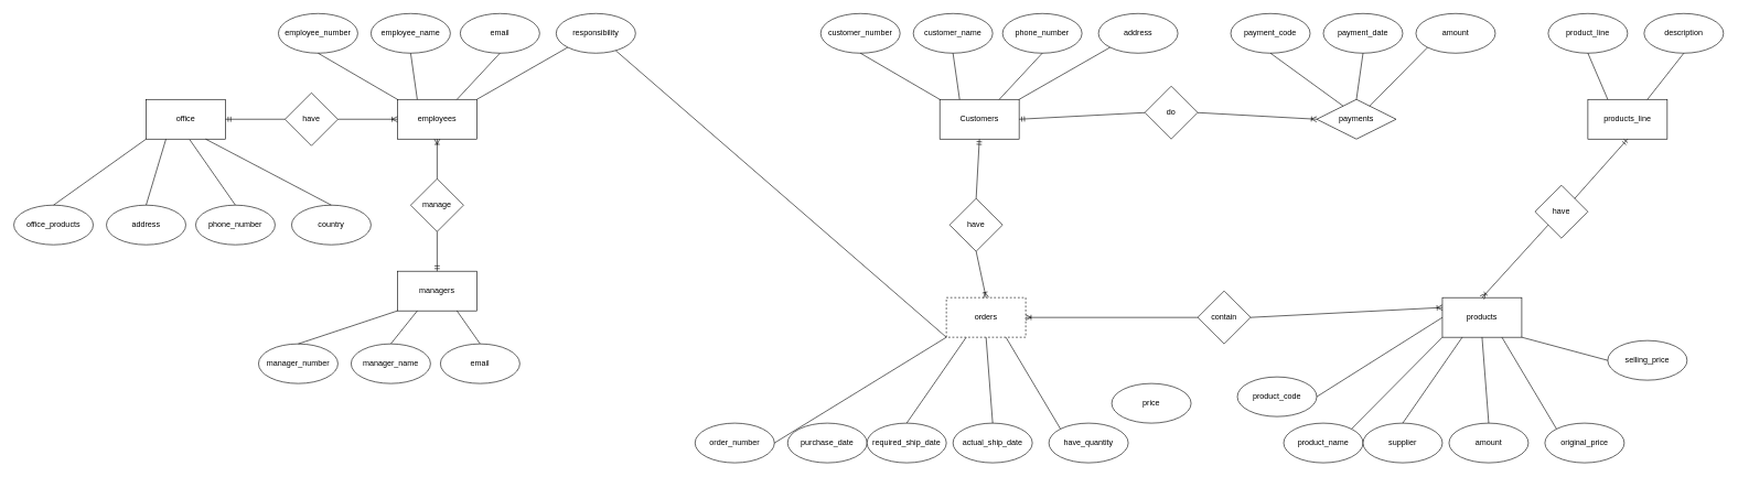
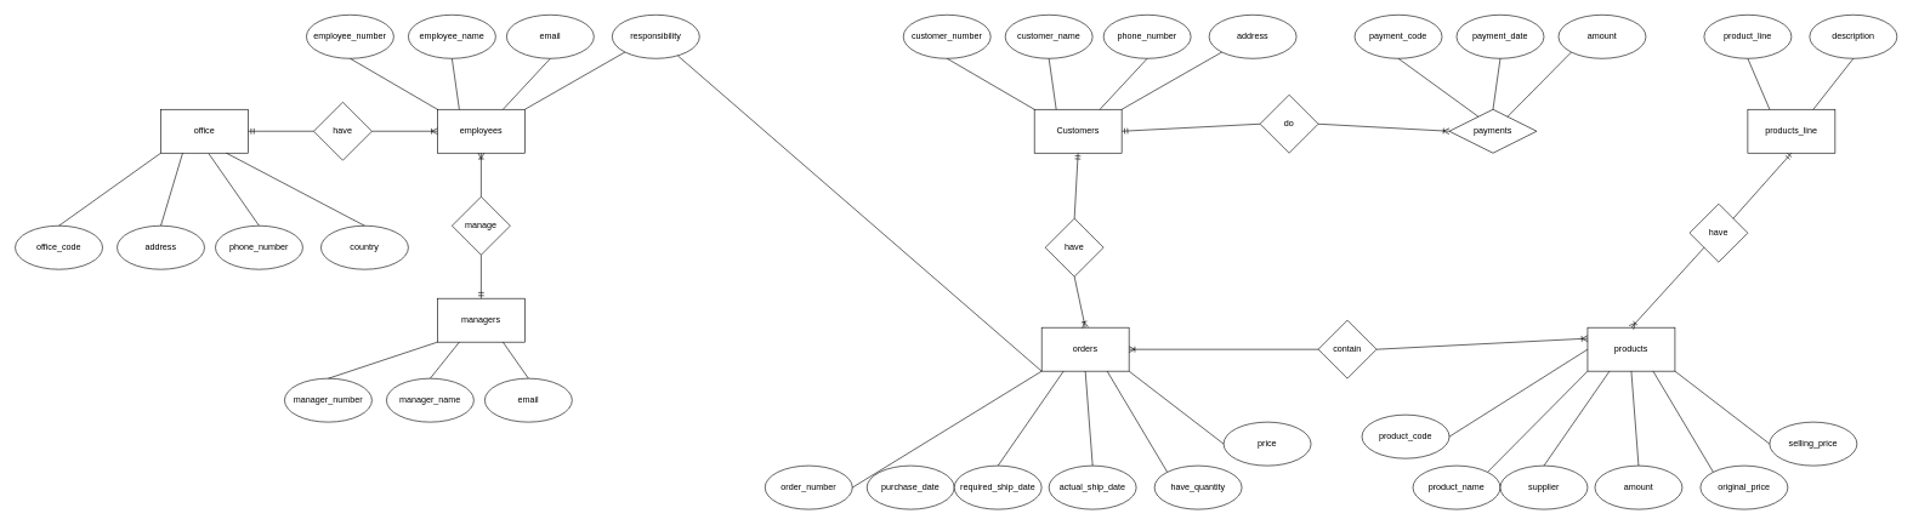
  <mxCell id="0" />
  <mxCell id="1" parent="0" />
  <mxCell id="2" value="Customers" style="rounded=0;whiteSpace=wrap;html=1;" vertex="1" parent="1"><mxGeometry x="1420" y="150" width="120" height="60" as="geometry" /></mxCell>
  <mxCell id="3" value="customer_number" style="ellipse;whiteSpace=wrap;html=1;" vertex="1" parent="1"><mxGeometry x="1240" y="20" width="120" height="60" as="geometry" /></mxCell>
  <mxCell id="4" value="customer_name" style="ellipse;whiteSpace=wrap;html=1;" vertex="1" parent="1"><mxGeometry x="1380" y="20" width="120" height="60" as="geometry" /></mxCell>
  <mxCell id="5" value="phone_number" style="ellipse;whiteSpace=wrap;html=1;" vertex="1" parent="1"><mxGeometry x="1515" y="20" width="120" height="60" as="geometry" /></mxCell>
  <mxCell id="6" value="address" style="ellipse;whiteSpace=wrap;html=1;" vertex="1" parent="1"><mxGeometry x="1660" y="20" width="120" height="60" as="geometry" /></mxCell>
  <mxCell id="7" value="" style="endArrow=none;html=1;entryX=0.5;entryY=1;entryDx=0;entryDy=0;exitX=0;exitY=0;exitDx=0;exitDy=0;endFill=0;" edge="1" parent="1" source="2" target="3"><mxGeometry width="50" height="50" relative="1" as="geometry"><mxPoint x="1500" y="160" as="sourcePoint" /><mxPoint x="1550" y="110" as="targetPoint" /></mxGeometry></mxCell>
  <mxCell id="8" value="" style="endArrow=none;html=1;entryX=0.5;entryY=1;entryDx=0;entryDy=0;exitX=0.25;exitY=0;exitDx=0;exitDy=0;endFill=0;" edge="1" parent="1" source="2" target="4"><mxGeometry width="50" height="50" relative="1" as="geometry"><mxPoint x="1590" y="170" as="sourcePoint" /><mxPoint x="1470" y="100" as="targetPoint" /></mxGeometry></mxCell>
  <mxCell id="9" value="" style="endArrow=none;html=1;entryX=0.5;entryY=1;entryDx=0;entryDy=0;exitX=0.75;exitY=0;exitDx=0;exitDy=0;endFill=0;" edge="1" parent="1" source="2" target="5"><mxGeometry width="50" height="50" relative="1" as="geometry"><mxPoint x="1600" y="170" as="sourcePoint" /><mxPoint x="1590" y="100" as="targetPoint" /></mxGeometry></mxCell>
  <mxCell id="10" value="" style="endArrow=none;html=1;entryX=0;entryY=1;entryDx=0;entryDy=0;exitX=1;exitY=0;exitDx=0;exitDy=0;endFill=0;" edge="1" parent="1" source="2" target="6"><mxGeometry width="50" height="50" relative="1" as="geometry"><mxPoint x="1590" y="180" as="sourcePoint" /><mxPoint x="1655" y="110" as="targetPoint" /></mxGeometry></mxCell>
  <mxCell id="11" value="products_line" style="rounded=0;whiteSpace=wrap;html=1;" vertex="1" parent="1"><mxGeometry x="2400" y="150" width="120" height="60" as="geometry" /></mxCell>
  <mxCell id="12" value="product_line" style="ellipse;whiteSpace=wrap;html=1;" vertex="1" parent="1"><mxGeometry x="2340" y="20" width="120" height="60" as="geometry" /></mxCell>
  <mxCell id="13" value="description" style="ellipse;whiteSpace=wrap;html=1;" vertex="1" parent="1"><mxGeometry x="2485" y="20" width="120" height="60" as="geometry" /></mxCell>
  <mxCell id="14" value="" style="endArrow=none;html=1;entryX=0.5;entryY=1;entryDx=0;entryDy=0;exitX=0.25;exitY=0;exitDx=0;exitDy=0;endFill=0;" edge="1" parent="1" source="11" target="12"><mxGeometry width="50" height="50" relative="1" as="geometry"><mxPoint x="2320" y="150" as="sourcePoint" /><mxPoint x="2370" y="100" as="targetPoint" /></mxGeometry></mxCell>
  <mxCell id="15" value="" style="endArrow=none;html=1;entryX=0.5;entryY=1;entryDx=0;entryDy=0;exitX=0.75;exitY=0;exitDx=0;exitDy=0;endFill=0;" edge="1" parent="1" source="11" target="13"><mxGeometry width="50" height="50" relative="1" as="geometry"><mxPoint x="2550" y="160" as="sourcePoint" /><mxPoint x="2520" y="90" as="targetPoint" /></mxGeometry></mxCell>
  <mxCell id="16" value="products" style="rounded=0;whiteSpace=wrap;html=1;" vertex="1" parent="1"><mxGeometry x="2180" y="450" width="120" height="60" as="geometry" /></mxCell>
  <mxCell id="17" value="product_code" style="ellipse;whiteSpace=wrap;html=1;" vertex="1" parent="1"><mxGeometry x="1870" y="570" width="120" height="60" as="geometry" /></mxCell>
  <mxCell id="18" value="product_name" style="ellipse;whiteSpace=wrap;html=1;" vertex="1" parent="1"><mxGeometry x="1940" y="640" width="120" height="60" as="geometry" /></mxCell>
  <mxCell id="19" value="supplier" style="ellipse;whiteSpace=wrap;html=1;" vertex="1" parent="1"><mxGeometry x="2060" y="640" width="120" height="60" as="geometry" /></mxCell>
  <mxCell id="20" value="original_price" style="ellipse;whiteSpace=wrap;html=1;" vertex="1" parent="1"><mxGeometry x="2335" y="640" width="120" height="60" as="geometry" /></mxCell>
  <mxCell id="21" value="amount" style="ellipse;whiteSpace=wrap;html=1;" vertex="1" parent="1"><mxGeometry x="2190" y="640" width="120" height="60" as="geometry" /></mxCell>
- <mxCell id="22" value="selling_price" style="ellipse;whiteSpace=wrap;html=1;" vertex="1" parent="1"><mxGeometry x="2430" y="515" width="120" height="60" as="geometry" /></mxCell>
+ <mxCell id="22" value="selling_price" style="ellipse;whiteSpace=wrap;html=1;" vertex="1" parent="1"><mxGeometry x="2430" y="580" width="120" height="60" as="geometry" /></mxCell>
  <mxCell id="23" value="" style="endArrow=none;html=1;entryX=1;entryY=0.5;entryDx=0;entryDy=0;exitX=0;exitY=0.5;exitDx=0;exitDy=0;endFill=0;" edge="1" parent="1" source="16" target="17"><mxGeometry width="50" height="50" relative="1" as="geometry"><mxPoint x="2240" y="450" as="sourcePoint" /><mxPoint x="2120" y="380" as="targetPoint" /></mxGeometry></mxCell>
  <mxCell id="24" value="" style="endArrow=none;html=1;entryX=1;entryY=0;entryDx=0;entryDy=0;exitX=0;exitY=1;exitDx=0;exitDy=0;endFill=0;" edge="1" parent="1" source="16" target="18"><mxGeometry width="50" height="50" relative="1" as="geometry"><mxPoint x="2190" y="490" as="sourcePoint" /><mxPoint x="2080" y="500" as="targetPoint" /></mxGeometry></mxCell>
  <mxCell id="25" value="" style="endArrow=none;html=1;entryX=0.5;entryY=0;entryDx=0;entryDy=0;exitX=0.25;exitY=1;exitDx=0;exitDy=0;endFill=0;" edge="1" parent="1" source="16" target="19"><mxGeometry width="50" height="50" relative="1" as="geometry"><mxPoint x="2227.57" y="530" as="sourcePoint" /><mxPoint x="2149.996" y="558.787" as="targetPoint" /></mxGeometry></mxCell>
  <mxCell id="26" value="" style="endArrow=none;html=1;entryX=0.5;entryY=0;entryDx=0;entryDy=0;exitX=0.5;exitY=1;exitDx=0;exitDy=0;endFill=0;" edge="1" parent="1" source="16" target="21"><mxGeometry width="50" height="50" relative="1" as="geometry"><mxPoint x="2290" y="525" as="sourcePoint" /><mxPoint x="2260" y="575" as="targetPoint" /></mxGeometry></mxCell>
  <mxCell id="27" value="" style="endArrow=none;html=1;entryX=0;entryY=0;entryDx=0;entryDy=0;exitX=0.75;exitY=1;exitDx=0;exitDy=0;endFill=0;" edge="1" parent="1" source="16" target="20"><mxGeometry width="50" height="50" relative="1" as="geometry"><mxPoint x="2350" y="500" as="sourcePoint" /><mxPoint x="2400" y="560" as="targetPoint" /></mxGeometry></mxCell>
  <mxCell id="28" value="" style="endArrow=none;html=1;entryX=0;entryY=0.5;entryDx=0;entryDy=0;endFill=0;exitX=1;exitY=1;exitDx=0;exitDy=0;" edge="1" parent="1" source="16" target="22"><mxGeometry width="50" height="50" relative="1" as="geometry"><mxPoint x="2290" y="484" as="sourcePoint" /><mxPoint x="2450.004" y="493.787" as="targetPoint" /></mxGeometry></mxCell>
- <mxCell id="29" value="orders" style="rounded=0;whiteSpace=wrap;html=1;dashed=1;" vertex="1" parent="1"><mxGeometry x="1430" y="450" width="120" height="60" as="geometry" /></mxCell>
+ <mxCell id="29" value="orders" style="rounded=0;whiteSpace=wrap;html=1;" vertex="1" parent="1"><mxGeometry x="1430" y="450" width="120" height="60" as="geometry" /></mxCell>
  <mxCell id="30" value="order_number" style="ellipse;whiteSpace=wrap;html=1;" vertex="1" parent="1"><mxGeometry x="1050" y="640" width="120" height="60" as="geometry" /></mxCell>
  <mxCell id="31" value="purchase_date" style="ellipse;whiteSpace=wrap;html=1;" vertex="1" parent="1"><mxGeometry x="1190" y="640" width="120" height="60" as="geometry" /></mxCell>
  <mxCell id="32" value="required_ship_date" style="ellipse;whiteSpace=wrap;html=1;" vertex="1" parent="1"><mxGeometry x="1310" y="640" width="120" height="60" as="geometry" /></mxCell>
  <mxCell id="33" value="have_quantity" style="ellipse;whiteSpace=wrap;html=1;" vertex="1" parent="1"><mxGeometry x="1585" y="640" width="120" height="60" as="geometry" /></mxCell>
  <mxCell id="34" value="actual_ship_date" style="ellipse;whiteSpace=wrap;html=1;" vertex="1" parent="1"><mxGeometry y="640" width="120" height="60" as="geometry" x="1440" /></mxCell>
  <mxCell id="35" value="price" style="ellipse;whiteSpace=wrap;html=1;" vertex="1" parent="1"><mxGeometry x="1680" y="580" width="120" height="60" as="geometry" /></mxCell>
  <mxCell id="36" value="" style="endArrow=none;html=1;entryX=1;entryY=0.5;entryDx=0;entryDy=0;exitX=0;exitY=1;exitDx=0;exitDy=0;endFill=0;" edge="1" source="29" target="30" parent="1"><mxGeometry width="50" height="50" relative="1" as="geometry"><mxPoint x="1490" y="450" as="sourcePoint" /><mxPoint x="1370" y="380" as="targetPoint" /></mxGeometry></mxCell>
  <mxCell id="37" value="" style="endArrow=none;html=1;exitX=0;exitY=1;exitDx=0;exitDy=0;endFill=0;" edge="1" source="29" target="53" parent="1"><mxGeometry width="50" height="50" relative="1" as="geometry"><mxPoint y="490" as="sourcePoint" x="1440" /><mxPoint x="1330" y="500" as="targetPoint" /></mxGeometry></mxCell>
  <mxCell id="38" value="" style="endArrow=none;html=1;entryX=0.5;entryY=0;entryDx=0;entryDy=0;exitX=0.25;exitY=1;exitDx=0;exitDy=0;endFill=0;" edge="1" source="29" target="32" parent="1"><mxGeometry width="50" height="50" relative="1" as="geometry"><mxPoint x="1477.57" y="530" as="sourcePoint" /><mxPoint x="1399.996" y="558.787" as="targetPoint" /></mxGeometry></mxCell>
  <mxCell id="39" value="" style="endArrow=none;html=1;entryX=0.5;entryY=0;entryDx=0;entryDy=0;exitX=0.5;exitY=1;exitDx=0;exitDy=0;endFill=0;" edge="1" source="29" target="34" parent="1"><mxGeometry width="50" height="50" relative="1" as="geometry"><mxPoint x="1540" y="525" as="sourcePoint" /><mxPoint x="1510" y="575" as="targetPoint" /></mxGeometry></mxCell>
  <mxCell id="40" value="" style="endArrow=none;html=1;entryX=0;entryY=0;entryDx=0;entryDy=0;exitX=0.75;exitY=1;exitDx=0;exitDy=0;endFill=0;" edge="1" source="29" target="33" parent="1"><mxGeometry width="50" height="50" relative="1" as="geometry"><mxPoint x="1600" y="500" as="sourcePoint" /><mxPoint x="1650" y="560" as="targetPoint" /></mxGeometry></mxCell>
+ <mxCell id="41" value="" style="endArrow=none;html=1;entryX=0;entryY=0.5;entryDx=0;entryDy=0;endFill=0;exitX=1;exitY=1;exitDx=0;exitDy=0;" edge="1" source="29" target="35" parent="1"><mxGeometry width="50" height="50" relative="1" as="geometry"><mxPoint x="1540" y="484" as="sourcePoint" /><mxPoint x="1700.004" y="493.787" as="targetPoint" /></mxGeometry></mxCell>
  <mxCell id="42" value="payments" style="rhombus;whiteSpace=wrap;html=1;" vertex="1" parent="1"><mxGeometry x="1990" y="150" width="120" height="60" as="geometry" /></mxCell>
  <mxCell id="43" value="payment_code" style="ellipse;whiteSpace=wrap;html=1;" vertex="1" parent="1"><mxGeometry x="1860" y="20" width="120" height="60" as="geometry" /></mxCell>
  <mxCell id="44" value="payment_date" style="ellipse;whiteSpace=wrap;html=1;" vertex="1" parent="1"><mxGeometry x="2000" y="20" width="120" height="60" as="geometry" /></mxCell>
  <mxCell id="45" value="" style="endArrow=none;html=1;entryX=0.5;entryY=1;entryDx=0;entryDy=0;exitX=0.25;exitY=0;exitDx=0;exitDy=0;endFill=0;" edge="1" source="42" target="43" parent="1"><mxGeometry width="50" height="50" relative="1" as="geometry"><mxPoint x="1910" y="150" as="sourcePoint" /><mxPoint x="1960" y="100" as="targetPoint" /></mxGeometry></mxCell>
  <mxCell id="46" value="" style="endArrow=none;html=1;entryX=0.5;entryY=1;entryDx=0;entryDy=0;exitX=0.5;exitY=0;exitDx=0;exitDy=0;endFill=0;" edge="1" source="42" target="44" parent="1"><mxGeometry width="50" height="50" relative="1" as="geometry"><mxPoint x="2140" y="160" as="sourcePoint" /><mxPoint x="2110" y="90" as="targetPoint" /></mxGeometry></mxCell>
  <mxCell id="47" value="amount" style="ellipse;whiteSpace=wrap;html=1;" vertex="1" parent="1"><mxGeometry x="2140" y="20" width="120" height="60" as="geometry" /></mxCell>
  <mxCell id="48" value="" style="endArrow=none;html=1;entryX=0;entryY=1;entryDx=0;entryDy=0;exitX=0.75;exitY=0;exitDx=0;exitDy=0;endFill=0;" edge="1" parent="1" source="42" target="47"><mxGeometry width="50" height="50" relative="1" as="geometry"><mxPoint x="2150" y="160" as="sourcePoint" /><mxPoint x="2130" y="90" as="targetPoint" /></mxGeometry></mxCell>
  <mxCell id="49" value="employees" style="rounded=0;whiteSpace=wrap;html=1;" vertex="1" parent="1"><mxGeometry x="600" y="150" width="120" height="60" as="geometry" /></mxCell>
  <mxCell id="50" value="employee_number" style="ellipse;whiteSpace=wrap;html=1;" vertex="1" parent="1"><mxGeometry x="420" y="20" width="120" height="60" as="geometry" /></mxCell>
  <mxCell id="51" value="employee_name" style="ellipse;whiteSpace=wrap;html=1;" vertex="1" parent="1"><mxGeometry x="560" y="20" width="120" height="60" as="geometry" /></mxCell>
  <mxCell id="52" value="email" style="ellipse;whiteSpace=wrap;html=1;" vertex="1" parent="1"><mxGeometry x="695" y="20" width="120" height="60" as="geometry" /></mxCell>
  <mxCell id="53" value="responsibility" style="ellipse;whiteSpace=wrap;html=1;" vertex="1" parent="1"><mxGeometry x="840" y="20" width="120" height="60" as="geometry" /></mxCell>
  <mxCell id="54" value="" style="endArrow=none;html=1;entryX=0.5;entryY=1;entryDx=0;entryDy=0;exitX=0;exitY=0;exitDx=0;exitDy=0;endFill=0;" edge="1" source="49" target="50" parent="1"><mxGeometry width="50" height="50" relative="1" as="geometry"><mxPoint x="680" y="160" as="sourcePoint" /><mxPoint x="730" y="110" as="targetPoint" /></mxGeometry></mxCell>
  <mxCell id="55" value="" style="endArrow=none;html=1;entryX=0.5;entryY=1;entryDx=0;entryDy=0;exitX=0.25;exitY=0;exitDx=0;exitDy=0;endFill=0;" edge="1" source="49" target="51" parent="1"><mxGeometry width="50" height="50" relative="1" as="geometry"><mxPoint x="770" y="170" as="sourcePoint" /><mxPoint x="650" y="100" as="targetPoint" /></mxGeometry></mxCell>
  <mxCell id="56" value="" style="endArrow=none;html=1;entryX=0.5;entryY=1;entryDx=0;entryDy=0;exitX=0.75;exitY=0;exitDx=0;exitDy=0;endFill=0;" edge="1" source="49" target="52" parent="1"><mxGeometry width="50" height="50" relative="1" as="geometry"><mxPoint x="780" y="170" as="sourcePoint" /><mxPoint x="770" y="100" as="targetPoint" /></mxGeometry></mxCell>
  <mxCell id="57" value="" style="endArrow=none;html=1;entryX=0;entryY=1;entryDx=0;entryDy=0;exitX=1;exitY=0;exitDx=0;exitDy=0;endFill=0;" edge="1" source="49" target="53" parent="1"><mxGeometry width="50" height="50" relative="1" as="geometry"><mxPoint x="770" y="180" as="sourcePoint" /><mxPoint x="835" y="110" as="targetPoint" /></mxGeometry></mxCell>
  <mxCell id="58" value="office" style="rounded=0;whiteSpace=wrap;html=1;" vertex="1" parent="1"><mxGeometry x="220" y="150" width="120" height="60" as="geometry" /></mxCell>
- <mxCell id="59" value="office_products" style="ellipse;whiteSpace=wrap;html=1;" vertex="1" parent="1"><mxGeometry x="20" y="310" width="120" height="60" as="geometry" /></mxCell>
+ <mxCell id="59" value="office_code" style="ellipse;whiteSpace=wrap;html=1;" vertex="1" parent="1"><mxGeometry x="20" y="310" width="120" height="60" as="geometry" /></mxCell>
  <mxCell id="60" value="address" style="ellipse;whiteSpace=wrap;html=1;" vertex="1" parent="1"><mxGeometry x="160" y="310" width="120" height="60" as="geometry" /></mxCell>
  <mxCell id="61" value="phone_number" style="ellipse;whiteSpace=wrap;html=1;" vertex="1" parent="1"><mxGeometry x="295" y="310" width="120" height="60" as="geometry" /></mxCell>
  <mxCell id="62" value="country" style="ellipse;whiteSpace=wrap;html=1;" vertex="1" parent="1"><mxGeometry x="440" y="310" width="120" height="60" as="geometry" /></mxCell>
  <mxCell id="63" value="" style="endArrow=none;html=1;entryX=0.5;entryY=0;entryDx=0;entryDy=0;exitX=0;exitY=1;exitDx=0;exitDy=0;endFill=0;" edge="1" parent="1" source="58" target="59"><mxGeometry width="50" height="50" relative="1" as="geometry"><mxPoint x="210" y="260" as="sourcePoint" /><mxPoint x="260" y="210" as="targetPoint" /></mxGeometry></mxCell>
  <mxCell id="64" value="" style="endArrow=none;html=1;entryX=0.5;entryY=0;entryDx=0;entryDy=0;exitX=0.25;exitY=1;exitDx=0;exitDy=0;endFill=0;" edge="1" parent="1" source="58" target="60"><mxGeometry width="50" height="50" relative="1" as="geometry"><mxPoint x="230" y="220" as="sourcePoint" /><mxPoint x="90" y="320" as="targetPoint" /></mxGeometry></mxCell>
  <mxCell id="65" value="" style="endArrow=none;html=1;entryX=0.5;entryY=0;entryDx=0;entryDy=0;exitX=0.549;exitY=1.014;exitDx=0;exitDy=0;endFill=0;exitPerimeter=0;" edge="1" parent="1" source="58" target="61"><mxGeometry width="50" height="50" relative="1" as="geometry"><mxPoint x="260" y="220" as="sourcePoint" /><mxPoint x="230" y="320" as="targetPoint" /></mxGeometry></mxCell>
  <mxCell id="66" value="" style="endArrow=none;html=1;entryX=0.5;entryY=0;entryDx=0;entryDy=0;exitX=0.75;exitY=1;exitDx=0;exitDy=0;endFill=0;" edge="1" parent="1" source="58" target="62"><mxGeometry width="50" height="50" relative="1" as="geometry"><mxPoint x="350.88" y="220.84" as="sourcePoint" /><mxPoint x="420" y="320" as="targetPoint" /></mxGeometry></mxCell>
  <mxCell id="67" value="have" style="rhombus;whiteSpace=wrap;html=1;" vertex="1" parent="1"><mxGeometry x="1435" y="300" width="80" height="80" as="geometry" /></mxCell>
  <mxCell id="68" value="" style="endArrow=ERmandOne;html=1;entryX=0.5;entryY=1;entryDx=0;entryDy=0;exitX=0.5;exitY=0;exitDx=0;exitDy=0;endFill=0;" edge="1" parent="1" source="67" target="2"><mxGeometry width="50" height="50" relative="1" as="geometry"><mxPoint x="1450" y="370" as="sourcePoint" /><mxPoint x="1500" y="320" as="targetPoint" /></mxGeometry></mxCell>
  <mxCell id="69" value="" style="endArrow=ERoneToMany;html=1;entryX=0.5;entryY=0;entryDx=0;entryDy=0;exitX=0.5;exitY=1;exitDx=0;exitDy=0;endFill=0;" edge="1" parent="1" source="67" target="29"><mxGeometry width="50" height="50" relative="1" as="geometry"><mxPoint x="1450" y="370" as="sourcePoint" /><mxPoint x="1500" y="320" as="targetPoint" /></mxGeometry></mxCell>
  <mxCell id="70" value="do" style="rhombus;whiteSpace=wrap;html=1;" vertex="1" parent="1"><mxGeometry x="1730" y="130" width="80" height="80" as="geometry" /></mxCell>
  <mxCell id="71" value="" style="endArrow=ERmandOne;html=1;exitX=0;exitY=0.5;exitDx=0;exitDy=0;entryX=1;entryY=0.5;entryDx=0;entryDy=0;endFill=0;" edge="1" parent="1" source="70" target="2"><mxGeometry width="50" height="50" relative="1" as="geometry"><mxPoint x="1710" y="200" as="sourcePoint" /><mxPoint x="1760" y="150" as="targetPoint" /></mxGeometry></mxCell>
  <mxCell id="72" value="" style="endArrow=ERoneToMany;html=1;exitX=1;exitY=0.5;exitDx=0;exitDy=0;entryX=0;entryY=0.5;entryDx=0;entryDy=0;endFill=0;" edge="1" parent="1" source="70" target="42"><mxGeometry width="50" height="50" relative="1" as="geometry"><mxPoint x="1810" y="240" as="sourcePoint" /><mxPoint x="1620" y="250" as="targetPoint" /></mxGeometry></mxCell>
  <mxCell id="73" value="contain" style="rhombus;whiteSpace=wrap;html=1;" vertex="1" parent="1"><mxGeometry x="1810" y="440" width="80" height="80" as="geometry" /></mxCell>
  <mxCell id="74" value="" style="endArrow=ERoneToMany;html=1;entryX=0;entryY=0.25;entryDx=0;entryDy=0;exitX=1;exitY=0.5;exitDx=0;exitDy=0;endFill=0;" edge="1" parent="1" source="73" target="16"><mxGeometry width="50" height="50" relative="1" as="geometry"><mxPoint x="1840" y="560" as="sourcePoint" /><mxPoint x="1890" y="510" as="targetPoint" /></mxGeometry></mxCell>
  <mxCell id="75" value="" style="endArrow=ERoneToMany;html=1;entryX=1;entryY=0.5;entryDx=0;entryDy=0;exitX=0;exitY=0.5;exitDx=0;exitDy=0;endFill=0;" edge="1" parent="1" source="73" target="29"><mxGeometry width="50" height="50" relative="1" as="geometry"><mxPoint x="1840" y="560" as="sourcePoint" /><mxPoint x="1890" y="510" as="targetPoint" /></mxGeometry></mxCell>
  <mxCell id="76" value="have" style="rhombus;whiteSpace=wrap;html=1;" vertex="1" parent="1"><mxGeometry x="2320" y="280" width="80" height="80" as="geometry" /></mxCell>
  <mxCell id="77" value="" style="endArrow=ERoneToMany;html=1;entryX=0.5;entryY=0;entryDx=0;entryDy=0;exitX=0;exitY=1;exitDx=0;exitDy=0;endFill=0;" edge="1" parent="1" source="76" target="16"><mxGeometry width="50" height="50" relative="1" as="geometry"><mxPoint x="2320" y="340" as="sourcePoint" /><mxPoint x="2370" y="290" as="targetPoint" /></mxGeometry></mxCell>
  <mxCell id="78" value="" style="endArrow=ERmandOne;html=1;entryX=0.5;entryY=1;entryDx=0;entryDy=0;exitX=1;exitY=0;exitDx=0;exitDy=0;endFill=0;" edge="1" parent="1" source="76" target="11"><mxGeometry width="50" height="50" relative="1" as="geometry"><mxPoint x="2320" y="340" as="sourcePoint" /><mxPoint x="2370" y="290" as="targetPoint" /></mxGeometry></mxCell>
  <mxCell id="79" value="managers" style="rounded=0;whiteSpace=wrap;html=1;" vertex="1" parent="1"><mxGeometry x="600" y="410" width="120" height="60" as="geometry" /></mxCell>
  <mxCell id="80" value="manager_number" style="ellipse;whiteSpace=wrap;html=1;" vertex="1" parent="1"><mxGeometry x="390" y="520" width="120" height="60" as="geometry" /></mxCell>
  <mxCell id="81" value="manager_name" style="ellipse;whiteSpace=wrap;html=1;" vertex="1" parent="1"><mxGeometry x="530" y="520" width="120" height="60" as="geometry" /></mxCell>
  <mxCell id="82" value="email" style="ellipse;whiteSpace=wrap;html=1;" vertex="1" parent="1"><mxGeometry x="665" y="520" width="120" height="60" as="geometry" /></mxCell>
  <mxCell id="83" value="" style="endArrow=none;html=1;entryX=0.5;entryY=0;entryDx=0;entryDy=0;exitX=0;exitY=1;exitDx=0;exitDy=0;endFill=0;" edge="1" parent="1" source="79" target="80"><mxGeometry width="50" height="50" relative="1" as="geometry"><mxPoint x="670" y="430" as="sourcePoint" /><mxPoint x="720" y="380" as="targetPoint" /></mxGeometry></mxCell>
  <mxCell id="84" value="" style="endArrow=none;html=1;entryX=0.5;entryY=0;entryDx=0;entryDy=0;exitX=0.25;exitY=1;exitDx=0;exitDy=0;endFill=0;" edge="1" parent="1" source="79" target="81"><mxGeometry width="50" height="50" relative="1" as="geometry"><mxPoint x="610" y="480" as="sourcePoint" /><mxPoint x="460" y="530" as="targetPoint" /></mxGeometry></mxCell>
  <mxCell id="85" value="" style="endArrow=none;html=1;entryX=0.5;entryY=0;entryDx=0;entryDy=0;exitX=0.75;exitY=1;exitDx=0;exitDy=0;endFill=0;" edge="1" parent="1" source="79" target="82"><mxGeometry width="50" height="50" relative="1" as="geometry"><mxPoint x="640" y="480" as="sourcePoint" /><mxPoint x="600" y="530" as="targetPoint" /></mxGeometry></mxCell>
  <mxCell id="86" value="manage" style="rhombus;whiteSpace=wrap;html=1;" vertex="1" parent="1"><mxGeometry x="620" y="270" width="80" height="80" as="geometry" /></mxCell>
  <mxCell id="87" value="" style="endArrow=ERoneToMany;html=1;entryX=0.5;entryY=1;entryDx=0;entryDy=0;exitX=0.5;exitY=0;exitDx=0;exitDy=0;endFill=0;" edge="1" parent="1" source="86" target="49"><mxGeometry width="50" height="50" relative="1" as="geometry"><mxPoint x="670" y="310" as="sourcePoint" /><mxPoint x="720" y="260" as="targetPoint" /></mxGeometry></mxCell>
  <mxCell id="88" value="" style="endArrow=ERmandOne;html=1;entryX=0.5;entryY=0;entryDx=0;entryDy=0;exitX=0.5;exitY=1;exitDx=0;exitDy=0;endFill=0;" edge="1" parent="1" source="86" target="79"><mxGeometry width="50" height="50" relative="1" as="geometry"><mxPoint x="670" y="310" as="sourcePoint" /><mxPoint x="720" y="260" as="targetPoint" /></mxGeometry></mxCell>
  <mxCell id="89" value="have" style="rhombus;whiteSpace=wrap;html=1;" vertex="1" parent="1"><mxGeometry x="430" y="140" width="80" height="80" as="geometry" /></mxCell>
  <mxCell id="90" value="" style="endArrow=ERoneToMany;html=1;entryX=0;entryY=0.5;entryDx=0;entryDy=0;exitX=1;exitY=0.5;exitDx=0;exitDy=0;endFill=0;" edge="1" parent="1" source="89" target="49"><mxGeometry width="50" height="50" relative="1" as="geometry"><mxPoint x="450" y="220" as="sourcePoint" /><mxPoint x="500" y="170" as="targetPoint" /></mxGeometry></mxCell>
  <mxCell id="91" value="" style="endArrow=ERmandOne;html=1;entryX=1;entryY=0.5;entryDx=0;entryDy=0;exitX=0;exitY=0.5;exitDx=0;exitDy=0;endFill=0;" edge="1" parent="1" source="89" target="58"><mxGeometry width="50" height="50" relative="1" as="geometry"><mxPoint x="520" y="190" as="sourcePoint" /><mxPoint x="610" y="190" as="targetPoint" /></mxGeometry></mxCell>
